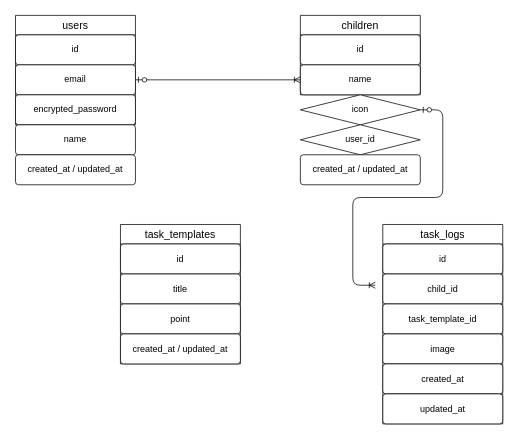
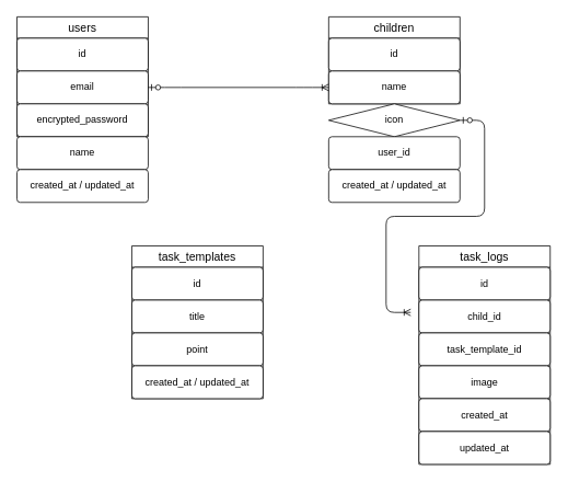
  <mxCell id="0" />
  <mxCell id="1" parent="0" />
  <mxCell id="2" value="users" style="swimlane;fontStyle=0;childLayout=stackLayout;horizontal=1;startSize=26;horizontalStack=0;resizeParent=1;resizeParentMax=0;resizeLast=0;collapsible=1;marginBottom=0;align=center;fontSize=14;" vertex="1" parent="1"><mxGeometry x="20" y="20" width="160" height="146" as="geometry" /></mxCell>
  <mxCell id="3" value="id" style="rounded=1;arcSize=10;whiteSpace=wrap;html=1;align=center;" vertex="1" parent="2"><mxGeometry y="26" width="160" height="40" as="geometry" /></mxCell>
  <mxCell id="4" value="email" style="rounded=1;arcSize=10;whiteSpace=wrap;html=1;align=center;" vertex="1" parent="2"><mxGeometry y="66" width="160" height="40" as="geometry" /></mxCell>
  <mxCell id="5" value="&lt;p class=&quot;p1&quot;&gt;encrypted_password&lt;/p&gt;" style="rounded=1;arcSize=10;whiteSpace=wrap;html=1;align=center;" vertex="1" parent="2"><mxGeometry y="106" width="160" height="40" as="geometry" /></mxCell>
  <mxCell id="6" value="name" style="rounded=1;arcSize=10;whiteSpace=wrap;html=1;align=center;" vertex="1" parent="1"><mxGeometry x="20" y="166" width="160" height="40" as="geometry" /></mxCell>
  <mxCell id="7" value="&lt;p class=&quot;p1&quot;&gt;created_at / updated_at&lt;/p&gt;" style="rounded=1;arcSize=10;whiteSpace=wrap;html=1;align=center;" vertex="1" parent="1"><mxGeometry x="20" y="206" width="160" height="40" as="geometry" /></mxCell>
  <mxCell id="8" value="children" style="swimlane;fontStyle=0;childLayout=stackLayout;horizontal=1;startSize=26;horizontalStack=0;resizeParent=1;resizeParentMax=0;resizeLast=0;collapsible=1;marginBottom=0;align=center;fontSize=14;" vertex="1" parent="1"><mxGeometry x="400" y="20" width="160" height="106" as="geometry" /></mxCell>
  <mxCell id="9" value="id" style="rounded=1;arcSize=10;whiteSpace=wrap;html=1;align=center;" vertex="1" parent="8"><mxGeometry y="26" width="160" height="40" as="geometry" /></mxCell>
  <mxCell id="10" value="name" style="rounded=1;arcSize=10;whiteSpace=wrap;html=1;align=center;" vertex="1" parent="8"><mxGeometry y="66" width="160" height="40" as="geometry" /></mxCell>
  <mxCell id="11" value="icon" style="rhombus;arcSize=10;whiteSpace=wrap;html=1;align=center;" vertex="1" parent="1"><mxGeometry x="400" y="126" width="160" height="40" as="geometry" /></mxCell>
- <mxCell id="12" value="user_id" style="rhombus;arcSize=10;whiteSpace=wrap;html=1;align=center;" vertex="1" parent="1"><mxGeometry x="400" y="166" width="160" height="40" as="geometry" /></mxCell>
+ <mxCell id="12" value="user_id" style="rounded=1;arcSize=10;whiteSpace=wrap;html=1;align=center;" vertex="1" parent="1"><mxGeometry x="400" y="166" width="160" height="40" as="geometry" /></mxCell>
  <mxCell id="13" value="&lt;span style=&quot;color: rgb(0, 0, 0);&quot;&gt;created_at / updated_at&lt;/span&gt;" style="rounded=1;arcSize=10;whiteSpace=wrap;html=1;align=center;" vertex="1" parent="1"><mxGeometry x="400" y="206" width="160" height="40" as="geometry" /></mxCell>
  <mxCell id="14" value="task_logs" style="swimlane;fontStyle=0;childLayout=stackLayout;horizontal=1;startSize=26;horizontalStack=0;resizeParent=1;resizeParentMax=0;resizeLast=0;collapsible=1;marginBottom=0;align=center;fontSize=14;" vertex="1" parent="1"><mxGeometry x="510" y="299" width="160" height="266" as="geometry" /></mxCell>
  <mxCell id="15" value="id" style="rounded=1;arcSize=10;whiteSpace=wrap;html=1;align=center;" vertex="1" parent="14"><mxGeometry y="26" width="160" height="40" as="geometry" /></mxCell>
  <mxCell id="16" value="&lt;p class=&quot;p1&quot;&gt;child_id&lt;/p&gt;" style="rounded=1;arcSize=10;whiteSpace=wrap;html=1;align=center;" vertex="1" parent="14"><mxGeometry y="66" width="160" height="40" as="geometry" /></mxCell>
  <mxCell id="17" value="&lt;p class=&quot;p1&quot;&gt;task_template_id&lt;/p&gt;" style="rounded=1;arcSize=10;whiteSpace=wrap;html=1;align=center;" vertex="1" parent="14"><mxGeometry y="106" width="160" height="40" as="geometry" /></mxCell>
  <mxCell id="18" value="&lt;p class=&quot;p1&quot;&gt;image&lt;/p&gt;" style="rounded=1;arcSize=10;whiteSpace=wrap;html=1;align=center;" vertex="1" parent="14"><mxGeometry y="146" width="160" height="40" as="geometry" /></mxCell>
  <mxCell id="19" value="&lt;p class=&quot;p1&quot;&gt;created_at&lt;/p&gt;" style="rounded=1;arcSize=10;whiteSpace=wrap;html=1;align=center;" vertex="1" parent="14"><mxGeometry y="186" width="160" height="40" as="geometry" /></mxCell>
  <mxCell id="20" value="&lt;p class=&quot;p1&quot;&gt;updated_at&lt;/p&gt;" style="rounded=1;arcSize=10;whiteSpace=wrap;html=1;align=center;" vertex="1" parent="14"><mxGeometry y="226" width="160" height="40" as="geometry" /></mxCell>
  <mxCell id="21" value="task_templates" style="swimlane;fontStyle=0;childLayout=stackLayout;horizontal=1;startSize=26;horizontalStack=0;resizeParent=1;resizeParentMax=0;resizeLast=0;collapsible=1;marginBottom=0;align=center;fontSize=14;" vertex="1" parent="1"><mxGeometry x="160" y="299" width="160" height="186" as="geometry" /></mxCell>
  <mxCell id="22" value="id" style="rounded=1;arcSize=10;whiteSpace=wrap;html=1;align=center;" vertex="1" parent="21"><mxGeometry y="26" width="160" height="40" as="geometry" /></mxCell>
  <mxCell id="23" value="title" style="rounded=1;arcSize=10;whiteSpace=wrap;html=1;align=center;" vertex="1" parent="21"><mxGeometry y="66" width="160" height="40" as="geometry" /></mxCell>
  <mxCell id="24" value="point" style="rounded=1;arcSize=10;whiteSpace=wrap;html=1;align=center;" vertex="1" parent="21"><mxGeometry y="106" width="160" height="40" as="geometry" /></mxCell>
  <mxCell id="25" value="&lt;p class=&quot;p1&quot;&gt;created_at / updated_at&lt;/p&gt;" style="rounded=1;arcSize=10;whiteSpace=wrap;html=1;align=center;" vertex="1" parent="21"><mxGeometry y="146" width="160" height="40" as="geometry" /></mxCell>
  <mxCell id="26" value="" style="edgeStyle=entityRelationEdgeStyle;fontSize=12;html=1;endArrow=ERoneToMany;startArrow=ERzeroToOne;exitX=1;exitY=0.5;exitDx=0;exitDy=0;entryX=0;entryY=0.5;entryDx=0;entryDy=0;" edge="1" parent="1" source="4" target="10"><mxGeometry width="100" height="100" relative="1" as="geometry"><mxPoint x="290" y="210" as="sourcePoint" /><mxPoint x="390" y="110" as="targetPoint" /></mxGeometry></mxCell>
  <mxCell id="27" value="" style="edgeStyle=entityRelationEdgeStyle;fontSize=12;html=1;endArrow=ERoneToMany;startArrow=ERzeroToOne;exitX=1;exitY=0.5;exitDx=0;exitDy=0;" edge="1" parent="1" source="11"><mxGeometry width="100" height="100" relative="1" as="geometry"><mxPoint x="570" y="150" as="sourcePoint" /><mxPoint x="500" y="380" as="targetPoint" /><Array as="points"><mxPoint x="350" y="140" /><mxPoint x="520" y="290" /></Array></mxGeometry></mxCell>
